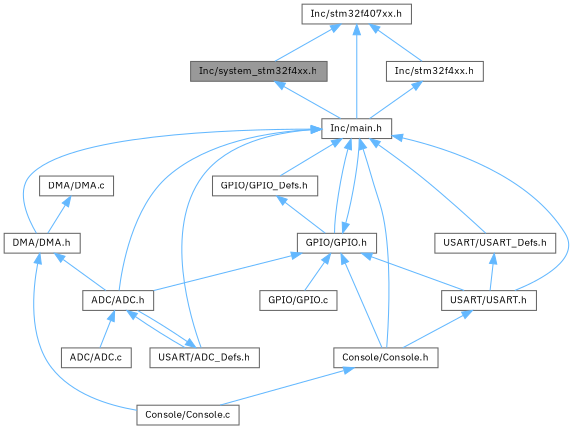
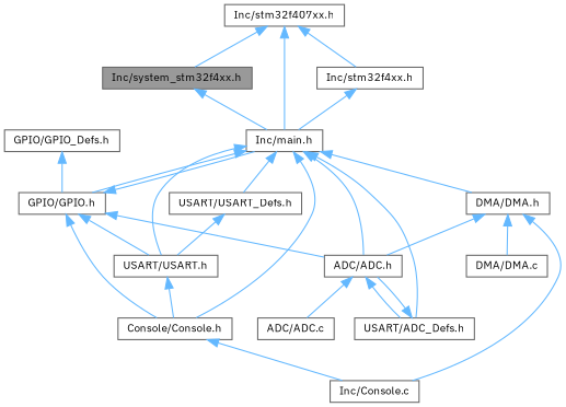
  digraph {
    fontname="IBM Plex Sans"
    node [color=grey40 fillcolor=white fontname="IBM Plex Sans" fontsize=10 shape=box style=filled]
    edge [color=steelblue1 dir=back fontname="IBM Plex Sans" fontsize=10 labelfontname=Helvetica labelfontsize=10 style=solid]
    n1 [color=gray40 fillcolor=grey60 fontcolor=black height=0.2 label="Inc/system_stm32f4xx.h" width=0.4]
    n2 [height=0.2 label="Inc/main.h" width=0.4]
    n3 [height=0.2 label="ADC/ADC.h" width=0.4]
    n4 [height=0.2 label="USART/ADC_Defs.h" width=0.4]
    n5 [height=0.2 label="Console/Console.h" width=0.4]
    n6 [height=0.2 label="DMA/DMA.h" width=0.4]
    n7 [height=0.2 label="GPIO/GPIO.h" width=0.4]
    n8 [height=0.2 label="USART/USART.h" width=0.4]
    n9 [height=0.2 label="GPIO/GPIO_Defs.h" width=0.4]
    n10 [height=0.2 label="USART/USART_Defs.h" width=0.4]
    n11 [height=0.2 label="Inc/stm32f407xx.h" width=0.4]
    n12 [height=0.2 label="Inc/stm32f4xx.h" width=0.4]
    n13 [height=0.2 label="ADC/ADC.c" width=0.4]
-   n14 [height=0.2 label="Console/Console.c" width=0.4]
+   n14 [height=0.2 label="Inc/Console.c" width=0.4]
    n15 [height=0.2 label="DMA/DMA.c" width=0.4]
-   n16 [height=0.2 label="GPIO/GPIO.c" width=0.4]
    n1 -> n2
    n2 -> n3
    n2 -> n4
    n2 -> n5
    n2 -> n6
    n2 -> n7
    n2 -> n8
-   n2 -> n9
    n2 -> n10
    n3 -> n4
    n3 -> n13
    n4 -> n3
    n5 -> n14
    n6 -> n3
    n6 -> n14
-   n15 -> n6
+   n6 -> n15
    n7 -> n2
    n7 -> n3
    n7 -> n5
    n7 -> n8
-   n7 -> n16
    n8 -> n5
    n9 -> n7
    n10 -> n8
    n11 -> n1
    n11 -> n2
    n11 -> n12
    n12 -> n2
  }
